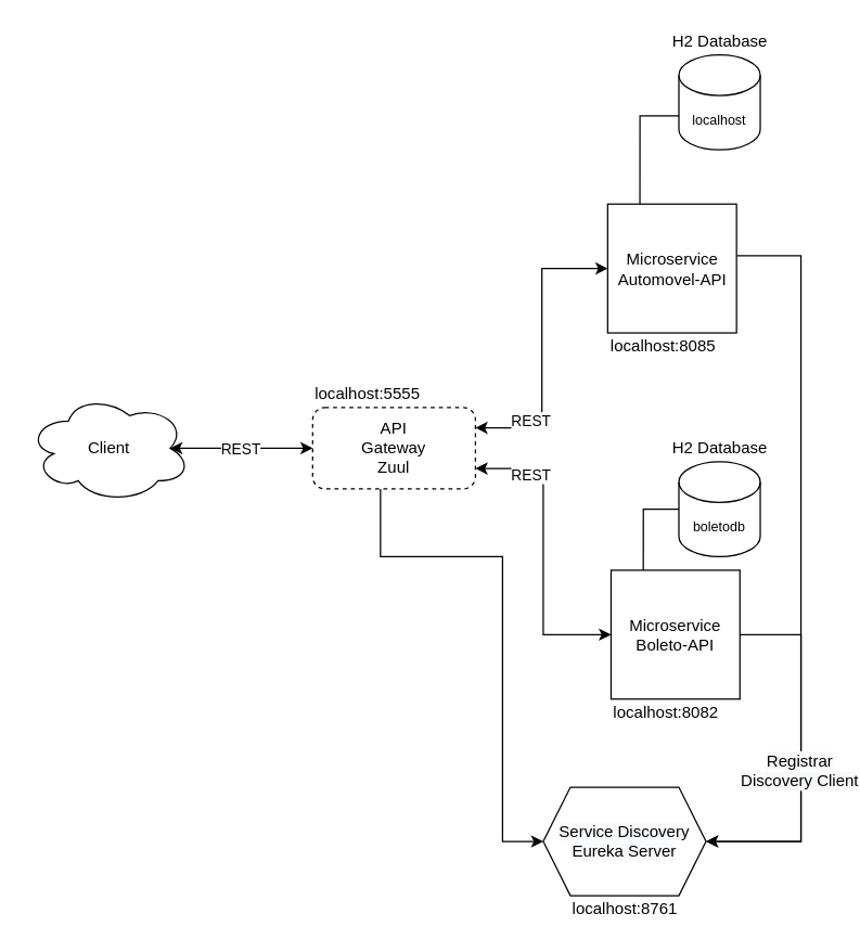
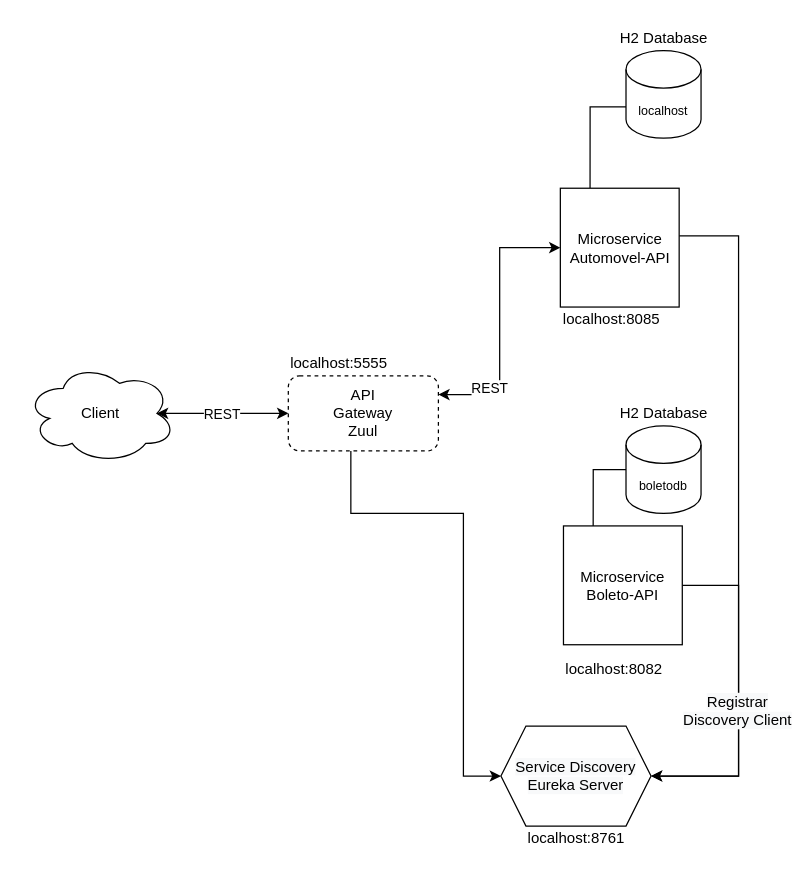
  <mxCell id="0" />
  <mxCell id="1" parent="0" />
  <mxCell id="2" value="&lt;font style=&quot;font-size: 10px&quot;&gt;boletodb&lt;/font&gt;" style="shape=cylinder3;whiteSpace=wrap;html=1;boundedLbl=1;backgroundOutline=1;size=15;" vertex="1" parent="1"><mxGeometry x="500" y="340" width="60" height="70" as="geometry" /></mxCell>
  <mxCell id="3" value="&lt;font style=&quot;font-size: 10px&quot;&gt;localhost&lt;/font&gt;" style="shape=cylinder3;whiteSpace=wrap;html=1;boundedLbl=1;backgroundOutline=1;size=15;" vertex="1" parent="1"><mxGeometry x="500" y="40" width="60" height="70" as="geometry" /></mxCell>
  <mxCell id="4" style="edgeStyle=orthogonalEdgeStyle;rounded=0;orthogonalLoop=1;jettySize=auto;html=1;exitX=0;exitY=0.5;exitDx=0;exitDy=0;entryX=1;entryY=0.25;entryDx=0;entryDy=0;startArrow=classic;startFill=1;endArrow=classic;endFill=1;" edge="1" parent="1" source="14" target="11"><mxGeometry relative="1" as="geometry"><mxPoint x="450" y="280" as="sourcePoint" /><Array as="points"><mxPoint x="399" y="198" /><mxPoint x="399" y="315" /></Array></mxGeometry></mxCell>
  <mxCell id="5" value="REST" style="edgeLabel;html=1;align=center;verticalAlign=middle;resizable=0;points=[];" vertex="1" connectable="0" parent="4"><mxGeometry x="0.464" relative="1" as="geometry"><mxPoint x="-9" y="3.5" as="offset" /></mxGeometry></mxCell>
- <mxCell id="6" style="edgeStyle=orthogonalEdgeStyle;rounded=0;orthogonalLoop=1;jettySize=auto;html=1;exitX=0;exitY=0.5;exitDx=0;exitDy=0;entryX=1;entryY=0.75;entryDx=0;entryDy=0;startArrow=classic;startFill=1;endArrow=classic;endFill=1;" edge="1" parent="1" source="18" target="11"><mxGeometry relative="1" as="geometry"><mxPoint x="450" y="450" as="sourcePoint" /></mxGeometry></mxCell>
- <mxCell id="7" value="REST" style="edgeLabel;html=1;align=center;verticalAlign=middle;resizable=0;points=[];" vertex="1" connectable="0" parent="6"><mxGeometry x="0.513" y="4" relative="1" as="geometry"><mxPoint x="-6" as="offset" /></mxGeometry></mxCell>
  <mxCell id="8" style="edgeStyle=orthogonalEdgeStyle;rounded=0;orthogonalLoop=1;jettySize=auto;html=1;entryX=0.875;entryY=0.5;entryDx=0;entryDy=0;endArrow=classic;endFill=1;startArrow=classic;startFill=1;entryPerimeter=0;" edge="1" parent="1" source="11" target="20"><mxGeometry relative="1" as="geometry"><mxPoint x="140" y="330" as="targetPoint" /></mxGeometry></mxCell>
  <mxCell id="9" value="REST" style="edgeLabel;html=1;align=center;verticalAlign=middle;resizable=0;points=[];" vertex="1" connectable="0" parent="8"><mxGeometry x="0.15" y="1" relative="1" as="geometry"><mxPoint x="6" y="-1" as="offset" /></mxGeometry></mxCell>
  <mxCell id="10" style="edgeStyle=orthogonalEdgeStyle;rounded=0;orthogonalLoop=1;jettySize=auto;html=1;entryX=0;entryY=0.5;entryDx=0;entryDy=0;startArrow=none;startFill=0;endArrow=classic;endFill=1;" edge="1" parent="1" source="11" target="19"><mxGeometry relative="1" as="geometry"><mxPoint x="400" y="570" as="targetPoint" /><Array as="points"><mxPoint x="280" y="410" /><mxPoint x="370" y="410" /><mxPoint x="370" y="620" /></Array></mxGeometry></mxCell>
  <mxCell id="11" value="API&lt;br&gt;Gateway&lt;br&gt;Zuul" style="rounded=1;whiteSpace=wrap;html=1;dashed=1;" vertex="1" parent="1"><mxGeometry x="230" y="300" width="120" height="60" as="geometry" /></mxCell>
  <mxCell id="12" style="edgeStyle=orthogonalEdgeStyle;rounded=0;orthogonalLoop=1;jettySize=auto;html=1;exitX=0.25;exitY=0;exitDx=0;exitDy=0;entryX=0;entryY=0;entryDx=0;entryDy=45;entryPerimeter=0;startArrow=none;startFill=0;endArrow=none;endFill=0;" edge="1" parent="1" source="14" target="3"><mxGeometry relative="1" as="geometry" /></mxCell>
  <mxCell id="13" style="edgeStyle=orthogonalEdgeStyle;rounded=0;orthogonalLoop=1;jettySize=auto;html=1;entryX=1;entryY=0.5;entryDx=0;entryDy=0;startArrow=none;startFill=0;endArrow=classic;endFill=1;" edge="1" parent="1" source="14" target="19"><mxGeometry relative="1" as="geometry"><Array as="points"><mxPoint x="590" y="188" /><mxPoint x="590" y="620" /></Array></mxGeometry></mxCell>
  <mxCell id="14" value="&lt;span&gt;Microservice&lt;/span&gt;&lt;br&gt;&lt;span&gt;Automovel-API&lt;/span&gt;" style="whiteSpace=wrap;html=1;aspect=fixed;" vertex="1" parent="1"><mxGeometry x="447.5" y="150" width="95" height="95" as="geometry" /></mxCell>
  <mxCell id="15" style="edgeStyle=orthogonalEdgeStyle;rounded=0;orthogonalLoop=1;jettySize=auto;html=1;exitX=0.25;exitY=0;exitDx=0;exitDy=0;entryX=0;entryY=0.5;entryDx=0;entryDy=0;entryPerimeter=0;startArrow=none;startFill=0;endArrow=none;endFill=0;" edge="1" parent="1" source="18" target="2"><mxGeometry relative="1" as="geometry" /></mxCell>
  <mxCell id="16" style="edgeStyle=orthogonalEdgeStyle;rounded=0;orthogonalLoop=1;jettySize=auto;html=1;entryX=1;entryY=0.5;entryDx=0;entryDy=0;startArrow=none;startFill=0;endArrow=classic;endFill=1;" edge="1" parent="1" source="18" target="19"><mxGeometry relative="1" as="geometry"><Array as="points"><mxPoint x="590" y="468" /><mxPoint x="590" y="620" /></Array></mxGeometry></mxCell>
  <mxCell id="17" value="&lt;span style=&quot;font-size: 12px ; background-color: rgb(248 , 249 , 250)&quot;&gt;Registrar&lt;/span&gt;&lt;br style=&quot;font-size: 12px ; background-color: rgb(248 , 249 , 250)&quot;&gt;&lt;span style=&quot;font-size: 12px ; background-color: rgb(248 , 249 , 250)&quot;&gt;Discovery Client&lt;/span&gt;" style="edgeLabel;html=1;align=center;verticalAlign=middle;resizable=0;points=[];" vertex="1" connectable="0" parent="16"><mxGeometry x="0.081" y="-2" relative="1" as="geometry"><mxPoint as="offset" /></mxGeometry></mxCell>
  <mxCell id="18" value="&lt;span&gt;Microservice&lt;/span&gt;&lt;br&gt;&lt;span&gt;Boleto-API&lt;/span&gt;" style="whiteSpace=wrap;html=1;aspect=fixed;" vertex="1" parent="1"><mxGeometry x="450" y="420" width="95" height="95" as="geometry" /></mxCell>
  <mxCell id="19" value="&lt;span style=&quot;color: rgb(0 , 0 , 0) ; font-family: &amp;#34;helvetica&amp;#34; ; font-size: 12px ; font-style: normal ; font-weight: 400 ; letter-spacing: normal ; text-indent: 0px ; text-transform: none ; word-spacing: 0px ; background-color: rgb(248 , 249 , 250) ; display: inline ; float: none&quot;&gt;Service Discovery&lt;/span&gt;&lt;br style=&quot;color: rgb(0 , 0 , 0) ; font-family: &amp;#34;helvetica&amp;#34; ; font-size: 12px ; font-style: normal ; font-weight: 400 ; letter-spacing: normal ; text-indent: 0px ; text-transform: none ; word-spacing: 0px ; background-color: rgb(248 , 249 , 250)&quot;&gt;&lt;span style=&quot;color: rgb(0 , 0 , 0) ; font-family: &amp;#34;helvetica&amp;#34; ; font-size: 12px ; font-style: normal ; font-weight: 400 ; letter-spacing: normal ; text-indent: 0px ; text-transform: none ; word-spacing: 0px ; background-color: rgb(248 , 249 , 250) ; display: inline ; float: none&quot;&gt;Eureka Server&lt;/span&gt;" style="shape=hexagon;perimeter=hexagonPerimeter2;whiteSpace=wrap;html=1;fixedSize=1;align=center;verticalAlign=middle;" vertex="1" parent="1"><mxGeometry x="400" y="580" width="120" height="80" as="geometry" /></mxCell>
  <mxCell id="20" value="Client" style="ellipse;shape=cloud;whiteSpace=wrap;html=1;" vertex="1" parent="1"><mxGeometry x="20" y="290" width="120" height="80" as="geometry" /></mxCell>
  <mxCell id="21" value="localhost:5555" style="text;html=1;align=left;verticalAlign=middle;resizable=0;points=[];autosize=1;" vertex="1" parent="1"><mxGeometry x="230" y="280" width="90" height="20" as="geometry" /></mxCell>
  <mxCell id="22" value="localhost:8085" style="text;html=1;align=left;verticalAlign=middle;resizable=0;points=[];autosize=1;" vertex="1" parent="1"><mxGeometry x="447.5" y="245" width="90" height="20" as="geometry" /></mxCell>
- <mxCell id="23" value="localhost:8082" style="text;html=1;align=left;verticalAlign=middle;resizable=0;points=[];autosize=1;" vertex="1" parent="1"><mxGeometry x="450" y="515" width="90" height="20" as="geometry" /></mxCell>
+ <mxCell id="23" value="localhost:8082" style="text;html=1;align=left;verticalAlign=middle;resizable=0;points=[];autosize=1;" vertex="1" parent="1"><mxGeometry x="450" y="525" width="90" height="20" as="geometry" /></mxCell>
  <mxCell id="24" value="localhost:8761" style="text;html=1;align=center;verticalAlign=middle;resizable=0;points=[];autosize=1;" vertex="1" parent="1"><mxGeometry x="415" y="660" width="90" height="20" as="geometry" /></mxCell>
  <mxCell id="25" value="H2 Database" style="text;html=1;align=center;verticalAlign=middle;resizable=0;points=[];autosize=1;" vertex="1" parent="1"><mxGeometry x="485" y="20" width="90" height="20" as="geometry" /></mxCell>
  <mxCell id="26" value="H2 Database" style="text;html=1;align=center;verticalAlign=middle;resizable=0;points=[];autosize=1;" vertex="1" parent="1"><mxGeometry x="485" y="320" width="90" height="20" as="geometry" /></mxCell>
